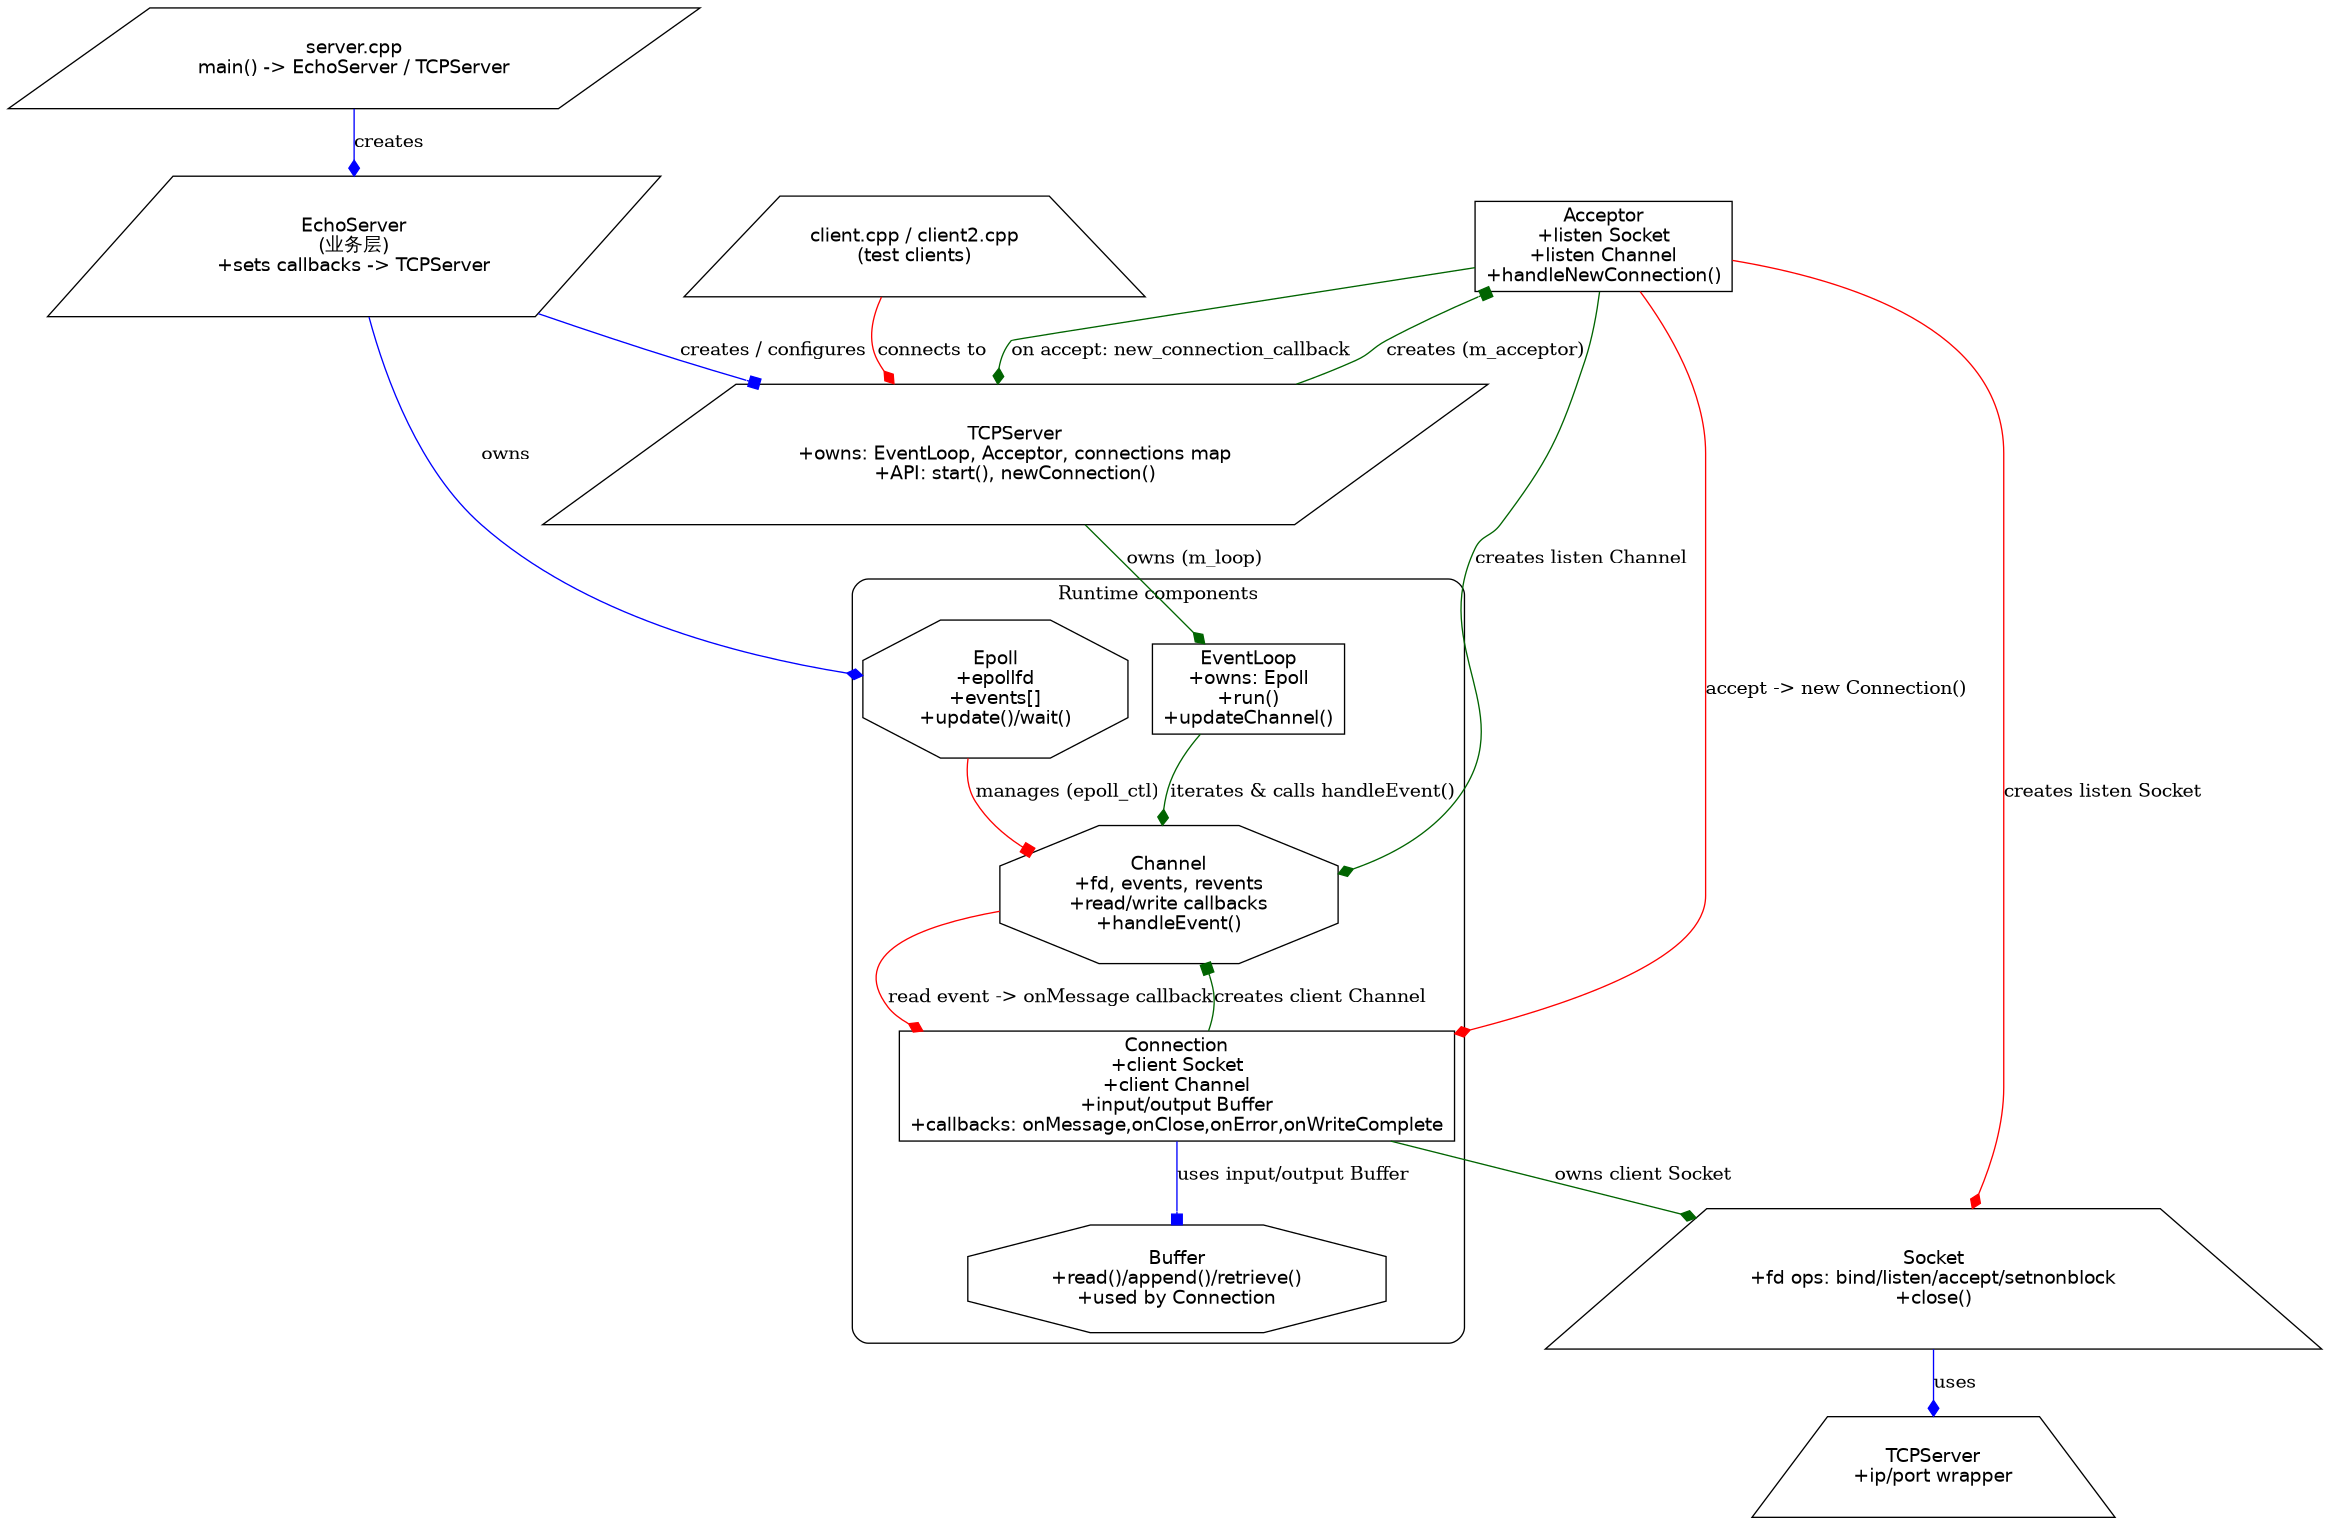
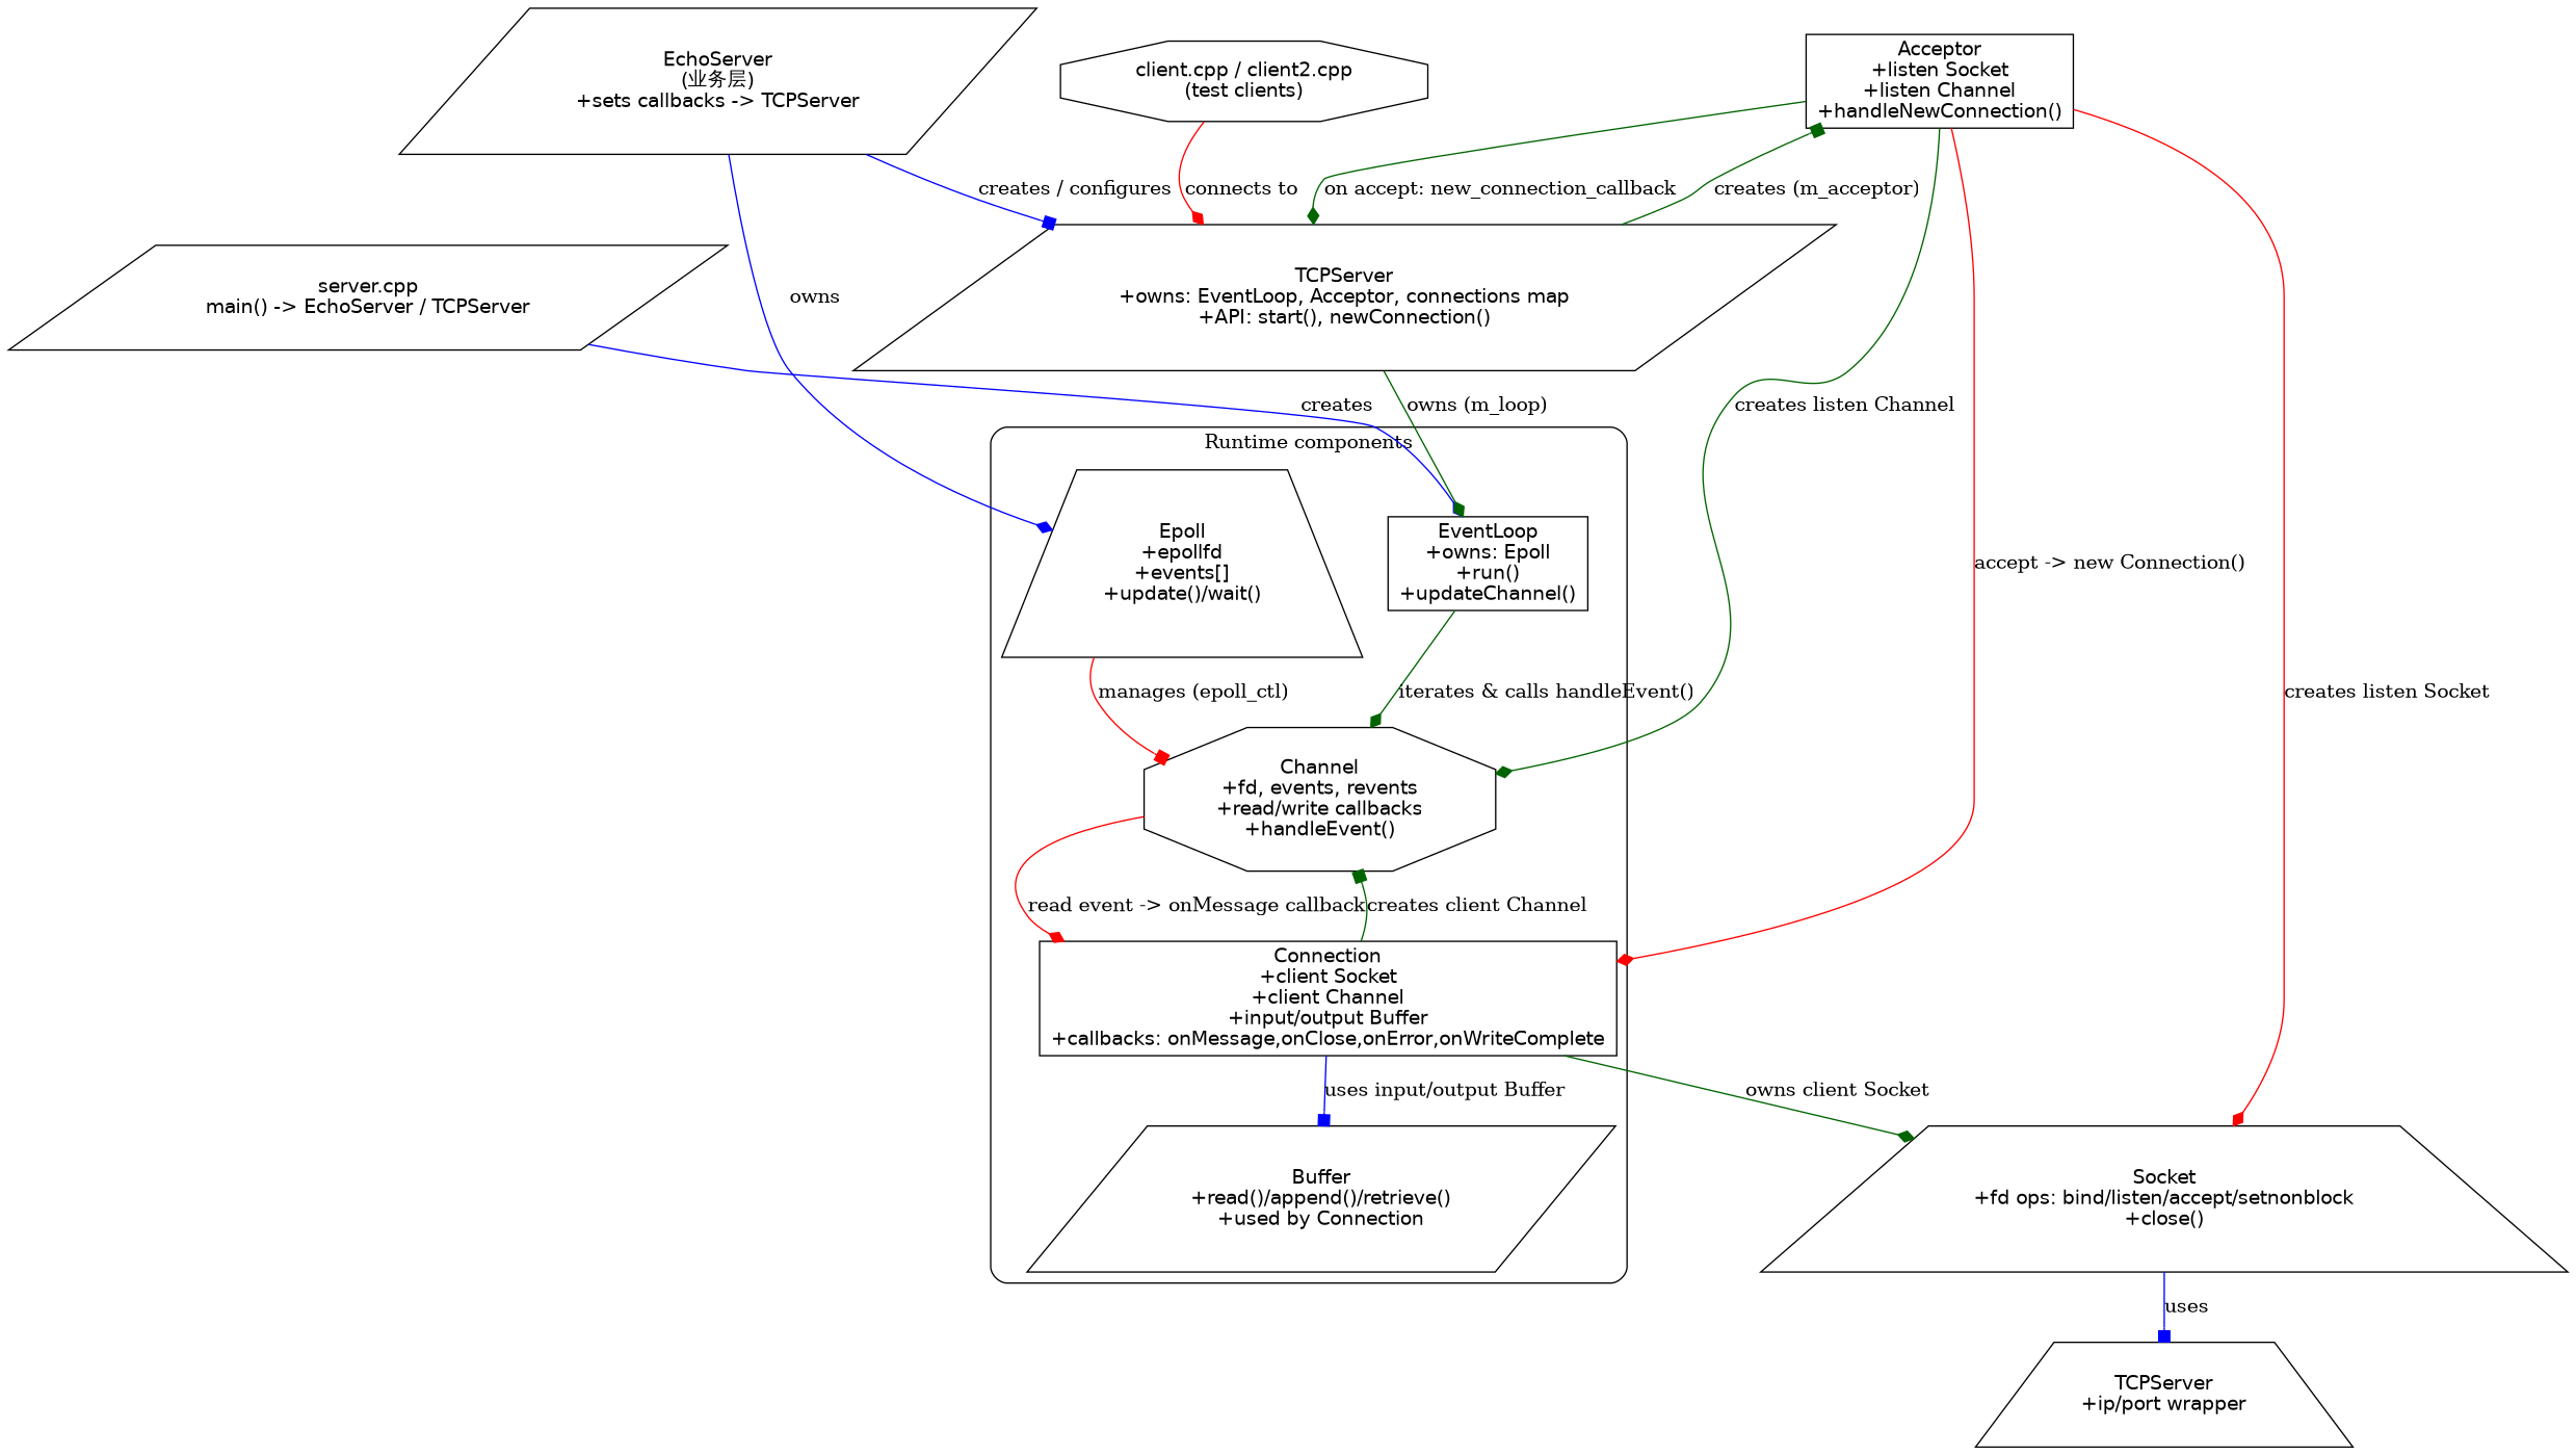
  digraph {
    rankdir=TB
    node [fontname=Helvetica shape=trapezium]
    edge [arrowhead=diamond color=darkgreen]
    n1 [label="EventLoop\n+owns: Epoll\n+run()\n+updateChannel()" shape=box]
-   n2 [label="Epoll\n+epollfd\n+events[]\n+update()/wait()" shape=octagon]
+   n2 [label="Epoll\n+epollfd\n+events[]\n+update()/wait()"]
    n3 [label="Channel\n+fd, events, revents\n+read/write callbacks\n+handleEvent()" shape=octagon]
    n4 [label="Connection\n+client Socket\n+client Channel\n+input/output Buffer\n+callbacks: onMessage,onClose,onError,onWriteComplete" shape=box]
-   n5 [label="Buffer\n+read()/append()/retrieve()\n+used by Connection" shape=octagon]
+   n5 [label="Buffer\n+read()/append()/retrieve()\n+used by Connection" shape=parallelogram]
    n6 [label="Socket\n+fd ops: bind/listen/accept/setnonblock\n+close()"]
    n7 [label="server.cpp\nmain() -> EchoServer / TCPServer" shape=parallelogram]
    n8 [label="EchoServer\n(业务层)\n+sets callbacks -> TCPServer" shape=parallelogram]
    n9 [label="TCPServer\n+owns: EventLoop, Acceptor, connections map\n+API: start(), newConnection()" shape=parallelogram]
    n10 [label="Acceptor\n+listen Socket\n+listen Channel\n+handleNewConnection()" shape=box]
    n11 [label="TCPServer\n+ip/port wrapper"]
-   n12 [label="client.cpp / client2.cpp\n(test clients)"]
+   n12 [label="client.cpp / client2.cpp\n(test clients)" shape=octagon]
    subgraph cluster_1 {
      label="Runtime components"
      style=rounded
      n1
      n2
      n3
      n4
      n5
    }
    n1 -> n3 [label="iterates & calls handleEvent()"]
    n2 -> n3 [arrowhead=box color=red label="manages (epoll_ctl)"]
    n3 -> n4 [color=red label="read event -> onMessage callback"]
    n4 -> n3 [arrowhead=box label="creates client Channel"]
    n4 -> n5 [arrowhead=box color=blue label="uses input/output Buffer"]
    n4 -> n6 [label="owns client Socket"]
-   n6 -> n11 [color=blue label=uses]
-   n7 -> n8 [color=blue label=creates]
+   n6 -> n11 [arrowhead=box color=blue label=uses]
+   n7 -> n1 [color=blue label=creates]
    n8 -> n2 [color=blue label=owns]
    n8 -> n9 [arrowhead=box color=blue label="creates / configures"]
    n9 -> n1 [label="owns (m_loop)"]
    n9 -> n10 [arrowhead=box label="creates (m_acceptor)"]
    n10 -> n3 [label="creates listen Channel"]
    n10 -> n4 [color=red label="accept -> new Connection()"]
    n10 -> n6 [color=red label="creates listen Socket"]
    n10 -> n9 [label="on accept: new_connection_callback"]
    n12 -> n9 [color=red label="connects to"]
  }
